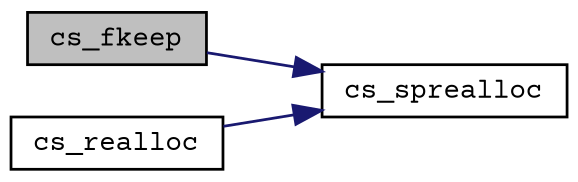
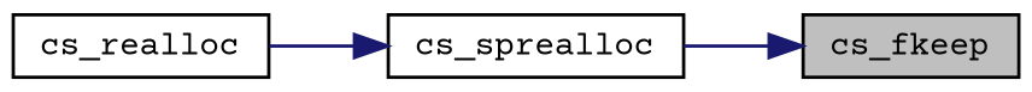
  digraph {
    fontname="Courier Prime"
    rankdir=LR
    node [color=black fillcolor=white fontname="Courier Prime" fontsize=10 shape=record style=filled]
    edge [color=midnightblue fontname="Courier Prime" fontsize=10 labelfontname=FreeSans labelfontsize=10 style=solid]
    n1 [fillcolor=grey75 fontcolor=black height=0.2 label=cs_fkeep width=0.4]
    n2 [height=0.2 label=cs_sprealloc width=0.4]
    n3 [height=0.2 label=cs_realloc width=0.4]
-   n1 -> n2
+   n2 -> n1
    n3 -> n2
  }
